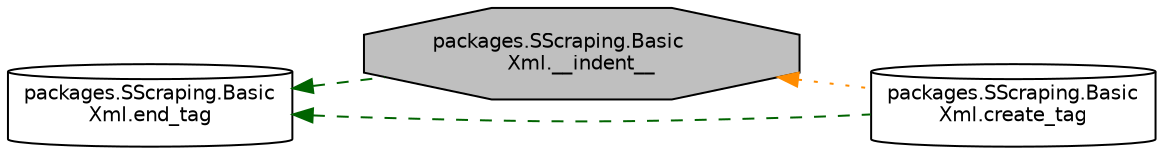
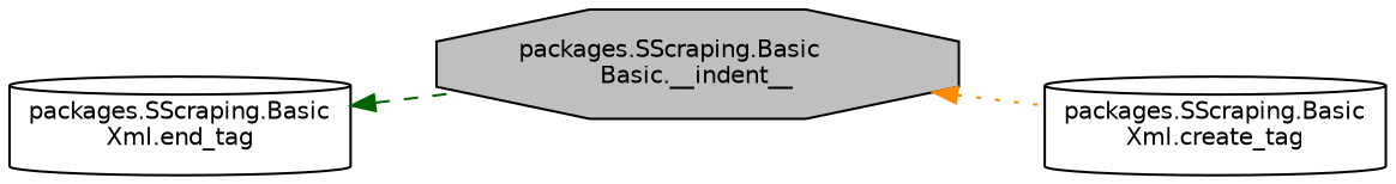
  digraph {
    rankdir=LR
    node [color=black fillcolor=white fontname=Helvetica fontsize=10 shape=cylinder style=filled]
    edge [color=darkgreen dir=back fontname=Helvetica fontsize=10 labelfontname=Helvetica labelfontsize=10 style=dashed]
-   n1 [fillcolor=grey75 fontcolor=black height=0.2 label="packages.SScraping.Basic\lXml.__indent__" shape=octagon width=0.4]
+   n1 [fillcolor=grey75 fontcolor=black height=0.2 label="packages.SScraping.Basic\lBasic.__indent__" shape=octagon width=0.4]
    n2 [height=0.2 label="packages.SScraping.Basic\lXml.create_tag" width=0.4]
    n3 [height=0.2 label="packages.SScraping.Basic\lXml.end_tag" width=0.4]
    n1 -> n2 [color=darkorange style=dotted]
    n3 -> n1
-   n3 -> n2
  }
